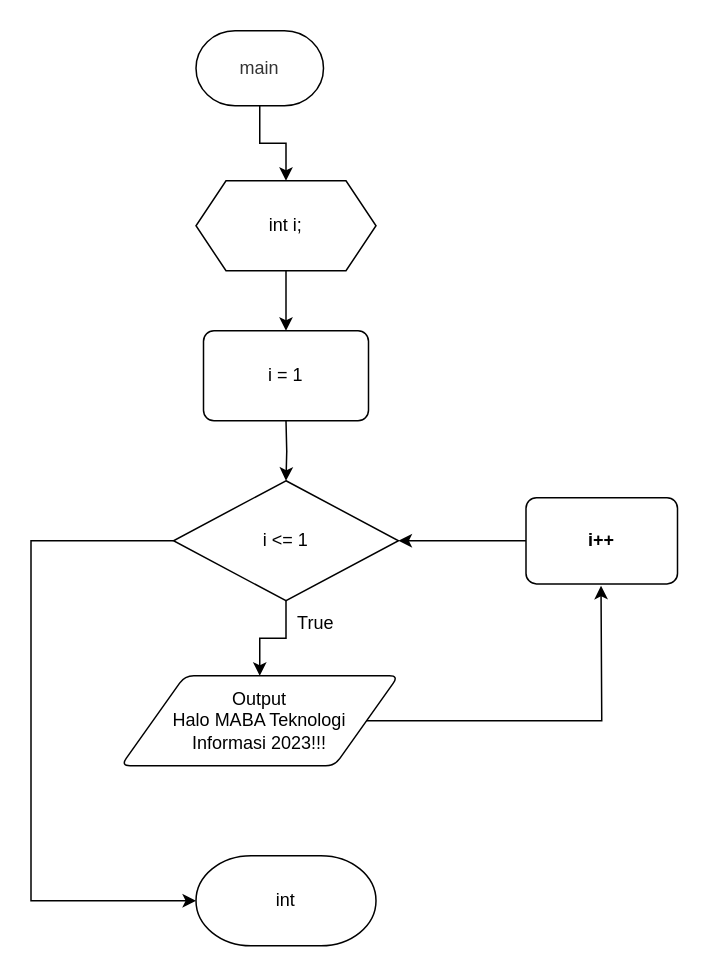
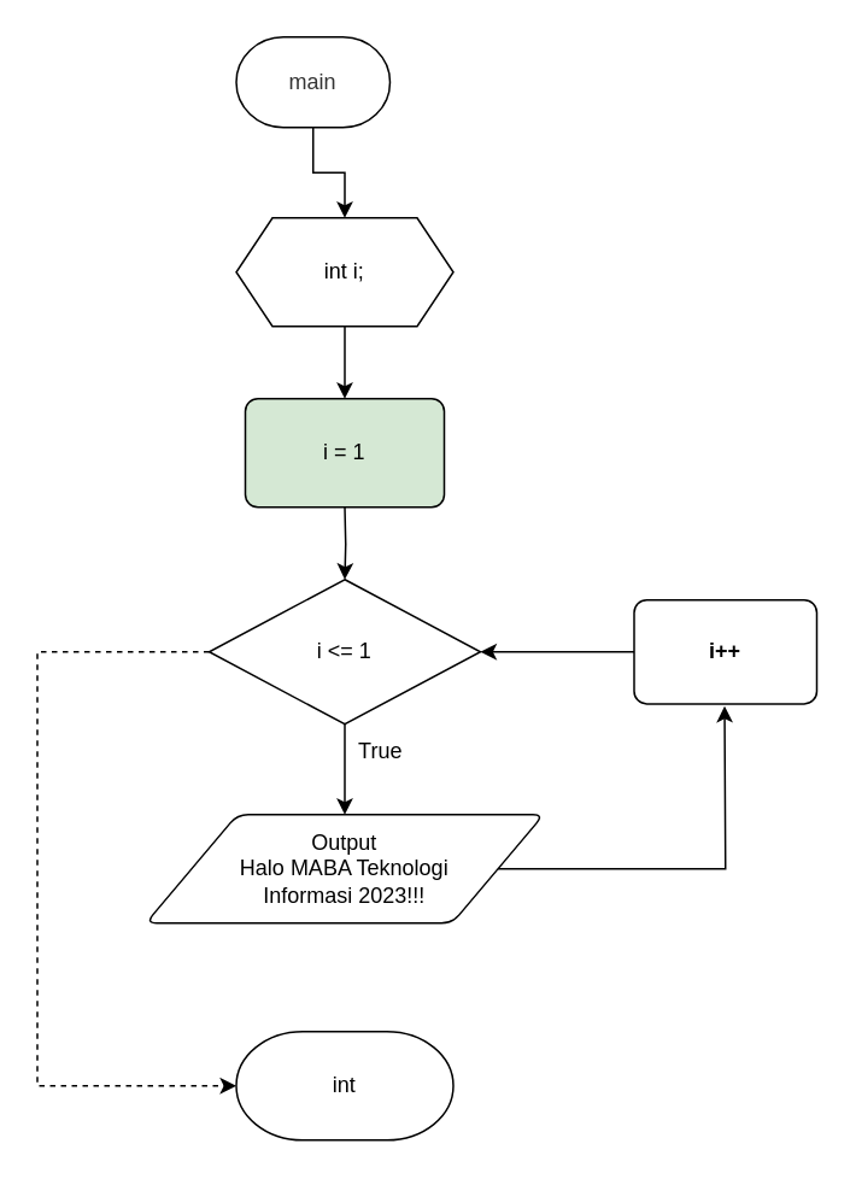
  <mxCell id="0" />
  <mxCell id="1" parent="0" />
  <mxCell id="2" value="main" style="strokeWidth=1;html=1;shape=mxgraph.flowchart.terminator;whiteSpace=wrap;fontFamily=Helvetica;fillColor=#ffffff;fontColor=#333333;strokeColor=#000000;" parent="1" vertex="1"><mxGeometry x="130" y="20" width="85" height="50" as="geometry" /></mxCell>
- <mxCell id="3" value="Output&lt;br&gt;Halo MABA Teknologi &lt;br&gt;Informasi 2023!!!" style="shape=parallelogram;html=1;strokeWidth=1;perimeter=parallelogramPerimeter;whiteSpace=wrap;rounded=1;arcSize=12;size=0.23;fontFamily=Helvetica;" parent="1" vertex="1"><mxGeometry x="80" y="450" width="185" height="60" as="geometry" /></mxCell>
+ <mxCell id="3" value="Output&lt;br&gt;Halo MABA Teknologi &lt;br&gt;Informasi 2023!!!" style="shape=parallelogram;html=1;strokeWidth=1;perimeter=parallelogramPerimeter;whiteSpace=wrap;rounded=1;arcSize=12;size=0.23;fontFamily=Helvetica;" parent="1" vertex="1"><mxGeometry x="80" y="450" width="220" height="60" as="geometry" /></mxCell>
  <mxCell id="4" value="int" style="strokeWidth=1;html=1;shape=mxgraph.flowchart.terminator;whiteSpace=wrap;fontFamily=Helvetica;" parent="1" vertex="1"><mxGeometry x="130" y="570" width="120" height="60" as="geometry" /></mxCell>
  <mxCell id="5" value="i &amp;lt;= 1" style="strokeWidth=1;html=1;shape=mxgraph.flowchart.decision;whiteSpace=wrap;strokeColor=default;" parent="1" vertex="1"><mxGeometry x="115" y="320" width="150" height="80" as="geometry" /></mxCell>
  <mxCell id="6" value="True&lt;br&gt;" style="text;html=1;strokeColor=none;fillColor=none;align=center;verticalAlign=middle;whiteSpace=wrap;rounded=0;" parent="1" vertex="1"><mxGeometry x="180" y="400" width="60" height="30" as="geometry" /></mxCell>
  <mxCell id="7" style="edgeStyle=orthogonalEdgeStyle;rounded=0;orthogonalLoop=1;jettySize=auto;html=1;entryX=0.5;entryY=0;entryDx=0;entryDy=0;fontFamily=Helvetica;strokeWidth=1;fillColor=#f5f5f5;strokeColor=#000000;shadow=0;" parent="1" edge="1"><mxGeometry relative="1" as="geometry"><mxPoint x="190" y="280" as="sourcePoint" /><mxPoint x="190" y="320" as="targetPoint" /></mxGeometry></mxCell>
  <mxCell id="8" style="edgeStyle=orthogonalEdgeStyle;rounded=0;orthogonalLoop=1;jettySize=auto;html=1;fontFamily=Helvetica;strokeWidth=1;fillColor=#f5f5f5;strokeColor=#000000;shadow=0;" parent="1" source="5" target="3" edge="1"><mxGeometry relative="1" as="geometry"><mxPoint x="189.5" y="520" as="sourcePoint" /><mxPoint x="189.5" y="570" as="targetPoint" /></mxGeometry></mxCell>
- <mxCell id="9" value="i = 1" style="rounded=1;whiteSpace=wrap;html=1;absoluteArcSize=1;arcSize=14;strokeWidth=1;fontColor=#000000;" parent="1" vertex="1"><mxGeometry x="135" y="220" width="110" height="60" as="geometry" /></mxCell>
+ <mxCell id="9" value="i = 1" style="rounded=1;whiteSpace=wrap;html=1;absoluteArcSize=1;arcSize=14;strokeWidth=1;fontColor=#000000;fillColor=#d5e8d4;" parent="1" vertex="1"><mxGeometry x="135" y="220" width="110" height="60" as="geometry" /></mxCell>
  <mxCell id="10" value="&lt;b&gt;i++&lt;/b&gt;" style="rounded=1;whiteSpace=wrap;html=1;absoluteArcSize=1;arcSize=14;strokeWidth=1;fontColor=#000000;" parent="1" vertex="1"><mxGeometry x="350" y="331.25" width="101" height="57.5" as="geometry" /></mxCell>
  <mxCell id="11" style="edgeStyle=orthogonalEdgeStyle;rounded=0;orthogonalLoop=1;jettySize=auto;html=1;entryX=1;entryY=0.5;entryDx=0;entryDy=0;fontFamily=Helvetica;strokeWidth=1;fillColor=#f5f5f5;strokeColor=#000000;shadow=0;exitX=0;exitY=0.5;exitDx=0;exitDy=0;entryPerimeter=0;" parent="1" source="10" target="5" edge="1"><mxGeometry relative="1" as="geometry"><mxPoint x="350" y="350" as="sourcePoint" /><mxPoint x="350" y="400" as="targetPoint" /></mxGeometry></mxCell>
  <mxCell id="12" style="edgeStyle=orthogonalEdgeStyle;rounded=0;orthogonalLoop=1;jettySize=auto;html=1;fontFamily=Helvetica;strokeWidth=1;fillColor=#f5f5f5;strokeColor=#000000;shadow=0;exitX=1;exitY=0.5;exitDx=0;exitDy=0;" parent="1" source="3" edge="1"><mxGeometry relative="1" as="geometry"><mxPoint x="300" y="455" as="sourcePoint" /><mxPoint x="400" y="390" as="targetPoint" /></mxGeometry></mxCell>
- <mxCell id="13" style="edgeStyle=orthogonalEdgeStyle;rounded=0;orthogonalLoop=1;jettySize=auto;html=1;fontFamily=Helvetica;strokeWidth=1;fillColor=#f5f5f5;strokeColor=#000000;shadow=0;exitX=0;exitY=0.5;exitDx=0;exitDy=0;entryX=0;entryY=0.5;entryDx=0;entryDy=0;entryPerimeter=0;exitPerimeter=0;" parent="1" source="5" target="4" edge="1"><mxGeometry relative="1" as="geometry"><mxPoint x="-70" y="560" as="sourcePoint" /><mxPoint x="82" y="470" as="targetPoint" /><Array as="points"><mxPoint x="20" y="360" /><mxPoint x="20" y="600" /></Array></mxGeometry></mxCell>
+ <mxCell id="13" style="edgeStyle=orthogonalEdgeStyle;rounded=0;orthogonalLoop=1;jettySize=auto;html=1;fontFamily=Helvetica;strokeWidth=1;fillColor=#f5f5f5;strokeColor=#000000;shadow=0;exitX=0;exitY=0.5;exitDx=0;exitDy=0;entryX=0;entryY=0.5;entryDx=0;entryDy=0;entryPerimeter=0;exitPerimeter=0;dashed=1;" parent="1" source="5" target="4" edge="1"><mxGeometry relative="1" as="geometry"><mxPoint x="-70" y="560" as="sourcePoint" /><mxPoint x="82" y="470" as="targetPoint" /><Array as="points"><mxPoint x="20" y="360" /><mxPoint x="20" y="600" /></Array></mxGeometry></mxCell>
  <mxCell id="14" value="int i;" style="shape=hexagon;perimeter=hexagonPerimeter2;whiteSpace=wrap;html=1;fixedSize=1;" parent="1" vertex="1"><mxGeometry x="130" y="120" width="120" height="60" as="geometry" /></mxCell>
  <mxCell id="15" style="edgeStyle=orthogonalEdgeStyle;rounded=0;orthogonalLoop=1;jettySize=auto;html=1;fontFamily=Helvetica;strokeWidth=1;fillColor=#f5f5f5;strokeColor=#000000;shadow=0;" parent="1" source="14" target="9" edge="1"><mxGeometry relative="1" as="geometry"><mxPoint x="185" y="230" as="targetPoint" /><mxPoint x="184.5" y="180" as="sourcePoint" /><Array as="points" /></mxGeometry></mxCell>
  <mxCell id="16" style="edgeStyle=orthogonalEdgeStyle;rounded=0;orthogonalLoop=1;jettySize=auto;html=1;fontFamily=Helvetica;strokeWidth=1;fillColor=#f5f5f5;strokeColor=#000000;shadow=0;" parent="1" source="2" target="14" edge="1"><mxGeometry relative="1" as="geometry"><mxPoint x="189.74" y="120" as="targetPoint" /><mxPoint x="189.74" y="80" as="sourcePoint" /><Array as="points" /></mxGeometry></mxCell>
